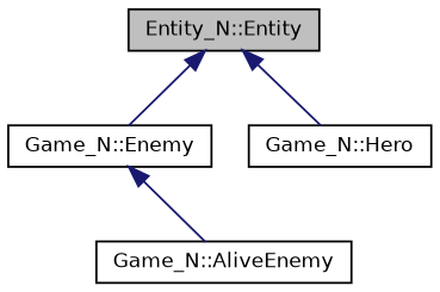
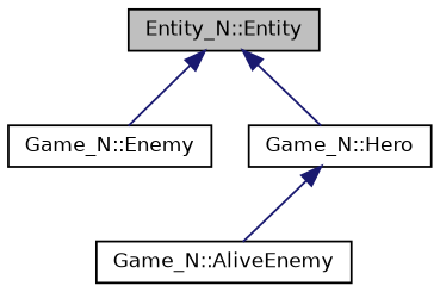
  digraph {
    node [color=black fillcolor=white fontname=Helvetica fontsize=10 shape=record style=filled]
    edge [color=midnightblue dir=back fontname=Helvetica fontsize=10 labelfontname=Helvetica labelfontsize=10 style=solid]
    n1 [fillcolor=grey75 fontcolor=black height=0.2 label="Entity_N::Entity" width=0.4]
    n2 [height=0.2 label="Game_N::Enemy" width=0.4]
    n3 [height=0.2 label="Game_N::Hero" width=0.4]
    n4 [height=0.2 label="Game_N::AliveEnemy" width=0.4]
    n1 -> n2
    n1 -> n3
-   n2 -> n4
+   n3 -> n4
  }
